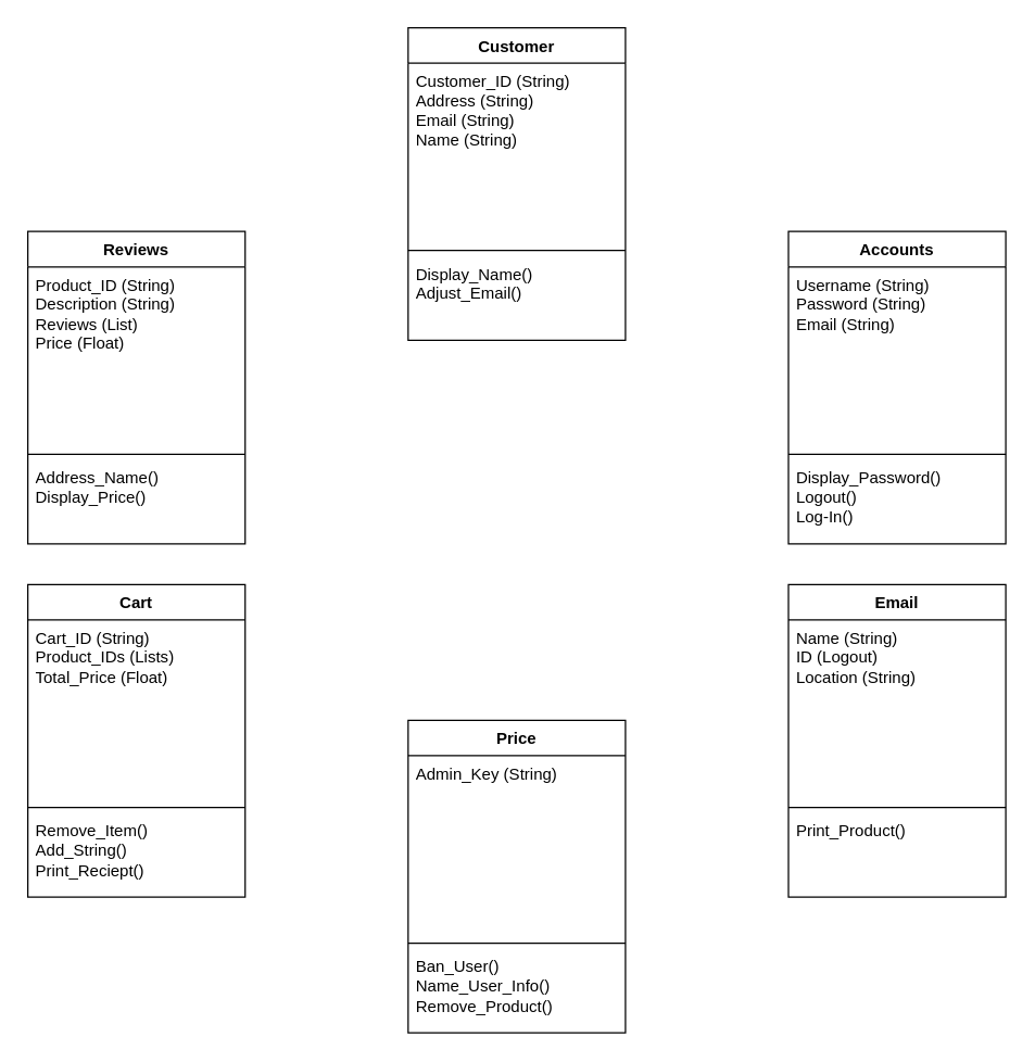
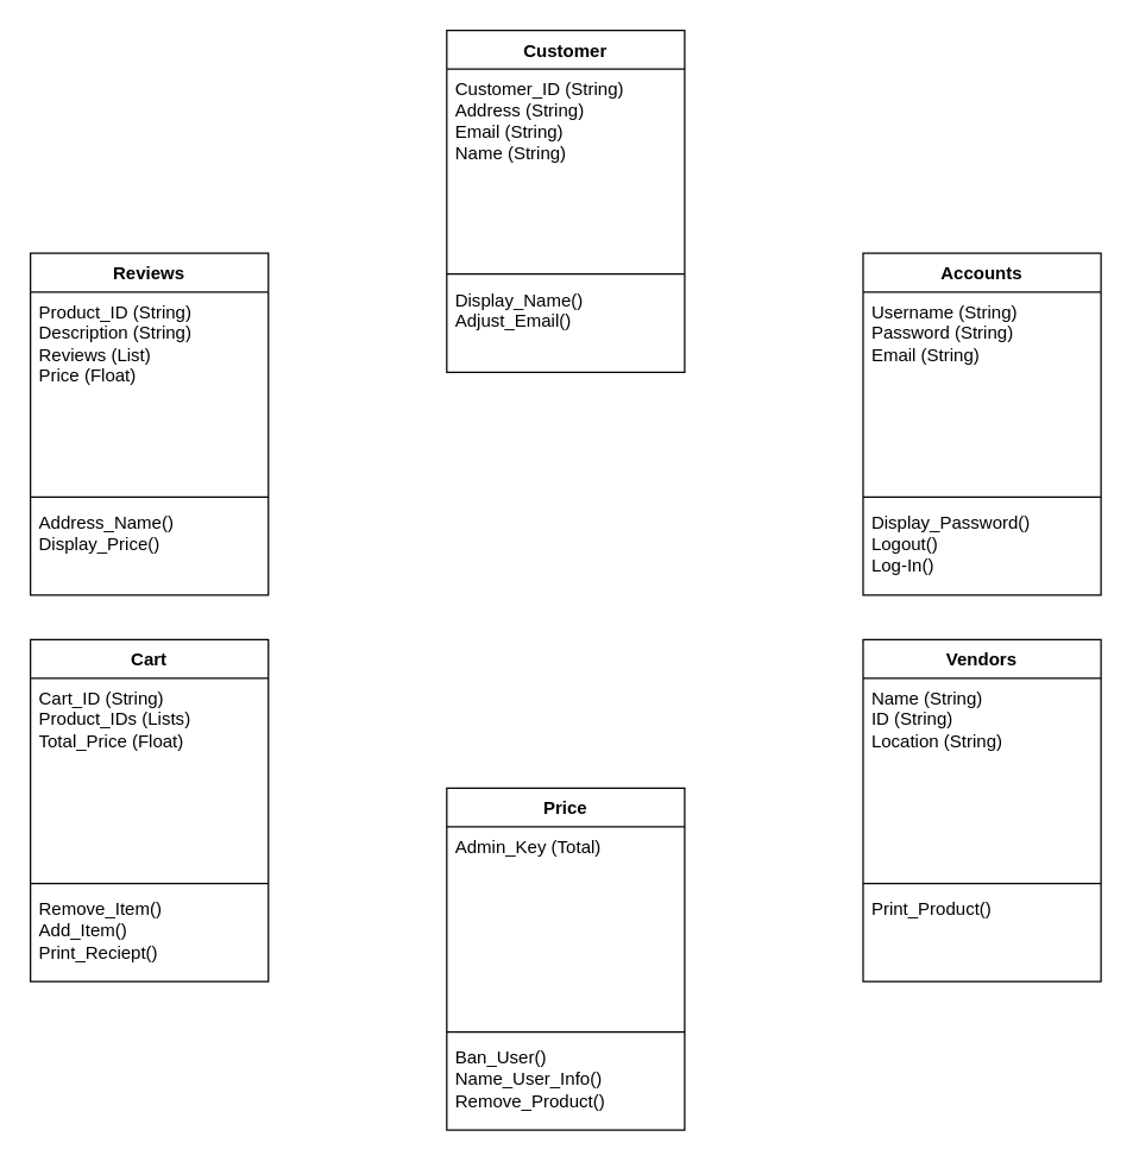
  <mxCell id="0" />
  <mxCell id="1" parent="0" />
  <mxCell id="2" value="Customer" style="swimlane;fontStyle=1;align=center;verticalAlign=top;childLayout=stackLayout;horizontal=1;startSize=26;horizontalStack=0;resizeParent=1;resizeParentMax=0;resizeLast=0;collapsible=1;marginBottom=0;whiteSpace=wrap;html=1;" parent="1" vertex="1"><mxGeometry x="300" y="20" width="160" height="230" as="geometry" /></mxCell>
  <mxCell id="3" value="&lt;div&gt;Customer_ID (String)&lt;/div&gt;&lt;div&gt;Address (String)&lt;/div&gt;&lt;div&gt;Email (String)&lt;/div&gt;&lt;div&gt;Name (String)&lt;/div&gt;&lt;div&gt;&lt;br&gt;&lt;/div&gt;&lt;div&gt;&lt;br&gt;&lt;/div&gt;" style="text;strokeColor=none;fillColor=none;align=left;verticalAlign=top;spacingLeft=4;spacingRight=4;overflow=hidden;rotatable=0;points=[[0,0.5],[1,0.5]];portConstraint=eastwest;whiteSpace=wrap;html=1;" parent="2" vertex="1"><mxGeometry y="26" width="160" height="134" as="geometry" /></mxCell>
  <mxCell id="4" value="" style="line;strokeWidth=1;fillColor=none;align=left;verticalAlign=middle;spacingTop=-1;spacingLeft=3;spacingRight=3;rotatable=0;labelPosition=right;points=[];portConstraint=eastwest;strokeColor=inherit;" parent="2" vertex="1"><mxGeometry y="160" width="160" height="8" as="geometry" /></mxCell>
  <mxCell id="5" value="Display_Name()&lt;div&gt;Adjust_Email()&lt;/div&gt;&lt;div&gt;&lt;br&gt;&lt;/div&gt;" style="text;strokeColor=none;fillColor=none;align=left;verticalAlign=top;spacingLeft=4;spacingRight=4;overflow=hidden;rotatable=0;points=[[0,0.5],[1,0.5]];portConstraint=eastwest;whiteSpace=wrap;html=1;" parent="2" vertex="1"><mxGeometry y="168" width="160" height="62" as="geometry" /></mxCell>
  <mxCell id="6" value="Reviews" style="swimlane;fontStyle=1;align=center;verticalAlign=top;childLayout=stackLayout;horizontal=1;startSize=26;horizontalStack=0;resizeParent=1;resizeParentMax=0;resizeLast=0;collapsible=1;marginBottom=0;whiteSpace=wrap;html=1;" parent="1" vertex="1"><mxGeometry x="20" y="170" width="160" height="230" as="geometry" /></mxCell>
  <mxCell id="7" value="&lt;div&gt;Product_ID (String)&lt;/div&gt;Description (String)&lt;div&gt;Reviews (List)&lt;/div&gt;&lt;div&gt;Price (Float)&lt;/div&gt;&lt;div&gt;&lt;br&gt;&lt;/div&gt;" style="text;strokeColor=none;fillColor=none;align=left;verticalAlign=top;spacingLeft=4;spacingRight=4;overflow=hidden;rotatable=0;points=[[0,0.5],[1,0.5]];portConstraint=eastwest;whiteSpace=wrap;html=1;" parent="6" vertex="1"><mxGeometry y="26" width="160" height="134" as="geometry" /></mxCell>
  <mxCell id="8" value="" style="line;strokeWidth=1;fillColor=none;align=left;verticalAlign=middle;spacingTop=-1;spacingLeft=3;spacingRight=3;rotatable=0;labelPosition=right;points=[];portConstraint=eastwest;strokeColor=inherit;" parent="6" vertex="1"><mxGeometry y="160" width="160" height="8" as="geometry" /></mxCell>
  <mxCell id="9" value="Address_Name()&lt;div&gt;Display_Price()&lt;/div&gt;" style="text;strokeColor=none;fillColor=none;align=left;verticalAlign=top;spacingLeft=4;spacingRight=4;overflow=hidden;rotatable=0;points=[[0,0.5],[1,0.5]];portConstraint=eastwest;whiteSpace=wrap;html=1;" parent="6" vertex="1"><mxGeometry y="168" width="160" height="62" as="geometry" /></mxCell>
- <mxCell id="10" value="Email" style="swimlane;fontStyle=1;align=center;verticalAlign=top;childLayout=stackLayout;horizontal=1;startSize=26;horizontalStack=0;resizeParent=1;resizeParentMax=0;resizeLast=0;collapsible=1;marginBottom=0;whiteSpace=wrap;html=1;" parent="1" vertex="1"><mxGeometry x="580" y="430" width="160" height="230" as="geometry" /></mxCell>
- <mxCell id="11" value="Name (String)&lt;br&gt;ID (Logout)&lt;div&gt;Location (String)&lt;/div&gt;&lt;div&gt;&lt;br&gt;&lt;/div&gt;" style="text;strokeColor=none;fillColor=none;align=left;verticalAlign=top;spacingLeft=4;spacingRight=4;overflow=hidden;rotatable=0;points=[[0,0.5],[1,0.5]];portConstraint=eastwest;whiteSpace=wrap;html=1;" parent="10" vertex="1"><mxGeometry y="26" width="160" height="134" as="geometry" /></mxCell>
+ <mxCell id="10" value="Vendors" style="swimlane;fontStyle=1;align=center;verticalAlign=top;childLayout=stackLayout;horizontal=1;startSize=26;horizontalStack=0;resizeParent=1;resizeParentMax=0;resizeLast=0;collapsible=1;marginBottom=0;whiteSpace=wrap;html=1;" parent="1" vertex="1"><mxGeometry x="580" y="430" width="160" height="230" as="geometry" /></mxCell>
+ <mxCell id="11" value="Name (String)&lt;br&gt;ID (String)&lt;div&gt;Location (String)&lt;/div&gt;&lt;div&gt;&lt;br&gt;&lt;/div&gt;" style="text;strokeColor=none;fillColor=none;align=left;verticalAlign=top;spacingLeft=4;spacingRight=4;overflow=hidden;rotatable=0;points=[[0,0.5],[1,0.5]];portConstraint=eastwest;whiteSpace=wrap;html=1;" parent="10" vertex="1"><mxGeometry y="26" width="160" height="134" as="geometry" /></mxCell>
  <mxCell id="12" value="" style="line;strokeWidth=1;fillColor=none;align=left;verticalAlign=middle;spacingTop=-1;spacingLeft=3;spacingRight=3;rotatable=0;labelPosition=right;points=[];portConstraint=eastwest;strokeColor=inherit;" parent="10" vertex="1"><mxGeometry y="160" width="160" height="8" as="geometry" /></mxCell>
  <mxCell id="13" value="Print_Product()" style="text;strokeColor=none;fillColor=none;align=left;verticalAlign=top;spacingLeft=4;spacingRight=4;overflow=hidden;rotatable=0;points=[[0,0.5],[1,0.5]];portConstraint=eastwest;whiteSpace=wrap;html=1;" parent="10" vertex="1"><mxGeometry y="168" width="160" height="62" as="geometry" /></mxCell>
  <mxCell id="14" value="Accounts" style="swimlane;fontStyle=1;align=center;verticalAlign=top;childLayout=stackLayout;horizontal=1;startSize=26;horizontalStack=0;resizeParent=1;resizeParentMax=0;resizeLast=0;collapsible=1;marginBottom=0;whiteSpace=wrap;html=1;" parent="1" vertex="1"><mxGeometry x="580" y="170" width="160" height="230" as="geometry" /></mxCell>
  <mxCell id="15" value="Username (String)&lt;div&gt;Password (String)&lt;/div&gt;&lt;div&gt;Email (String)&lt;/div&gt;" style="text;strokeColor=none;fillColor=none;align=left;verticalAlign=top;spacingLeft=4;spacingRight=4;overflow=hidden;rotatable=0;points=[[0,0.5],[1,0.5]];portConstraint=eastwest;whiteSpace=wrap;html=1;" parent="14" vertex="1"><mxGeometry y="26" width="160" height="134" as="geometry" /></mxCell>
  <mxCell id="16" value="" style="line;strokeWidth=1;fillColor=none;align=left;verticalAlign=middle;spacingTop=-1;spacingLeft=3;spacingRight=3;rotatable=0;labelPosition=right;points=[];portConstraint=eastwest;strokeColor=inherit;" parent="14" vertex="1"><mxGeometry y="160" width="160" height="8" as="geometry" /></mxCell>
  <mxCell id="17" value="Display_Password()&lt;div&gt;Logout()&lt;/div&gt;&lt;div&gt;Log-In()&lt;/div&gt;" style="text;strokeColor=none;fillColor=none;align=left;verticalAlign=top;spacingLeft=4;spacingRight=4;overflow=hidden;rotatable=0;points=[[0,0.5],[1,0.5]];portConstraint=eastwest;whiteSpace=wrap;html=1;" parent="14" vertex="1"><mxGeometry y="168" width="160" height="62" as="geometry" /></mxCell>
  <mxCell id="18" value="Cart" style="swimlane;fontStyle=1;align=center;verticalAlign=top;childLayout=stackLayout;horizontal=1;startSize=26;horizontalStack=0;resizeParent=1;resizeParentMax=0;resizeLast=0;collapsible=1;marginBottom=0;whiteSpace=wrap;html=1;" parent="1" vertex="1"><mxGeometry x="20" y="430" width="160" height="230" as="geometry" /></mxCell>
  <mxCell id="19" value="&lt;div&gt;Cart_ID (String)&lt;/div&gt;Product_IDs (Lists)&lt;div&gt;Total_Price (Float)&lt;/div&gt;" style="text;strokeColor=none;fillColor=none;align=left;verticalAlign=top;spacingLeft=4;spacingRight=4;overflow=hidden;rotatable=0;points=[[0,0.5],[1,0.5]];portConstraint=eastwest;whiteSpace=wrap;html=1;" parent="18" vertex="1"><mxGeometry y="26" width="160" height="134" as="geometry" /></mxCell>
  <mxCell id="20" value="" style="line;strokeWidth=1;fillColor=none;align=left;verticalAlign=middle;spacingTop=-1;spacingLeft=3;spacingRight=3;rotatable=0;labelPosition=right;points=[];portConstraint=eastwest;strokeColor=inherit;" parent="18" vertex="1"><mxGeometry y="160" width="160" height="8" as="geometry" /></mxCell>
- <mxCell id="21" value="Remove_Item()&lt;div&gt;Add_String()&lt;/div&gt;&lt;div&gt;Print_Reciept()&lt;/div&gt;" style="text;strokeColor=none;fillColor=none;align=left;verticalAlign=top;spacingLeft=4;spacingRight=4;overflow=hidden;rotatable=0;points=[[0,0.5],[1,0.5]];portConstraint=eastwest;whiteSpace=wrap;html=1;" parent="18" vertex="1"><mxGeometry y="168" width="160" height="62" as="geometry" /></mxCell>
+ <mxCell id="21" value="Remove_Item()&lt;div&gt;Add_Item()&lt;/div&gt;&lt;div&gt;Print_Reciept()&lt;/div&gt;" style="text;strokeColor=none;fillColor=none;align=left;verticalAlign=top;spacingLeft=4;spacingRight=4;overflow=hidden;rotatable=0;points=[[0,0.5],[1,0.5]];portConstraint=eastwest;whiteSpace=wrap;html=1;" parent="18" vertex="1"><mxGeometry y="168" width="160" height="62" as="geometry" /></mxCell>
  <mxCell id="22" value="Price" style="swimlane;fontStyle=1;align=center;verticalAlign=top;childLayout=stackLayout;horizontal=1;startSize=26;horizontalStack=0;resizeParent=1;resizeParentMax=0;resizeLast=0;collapsible=1;marginBottom=0;whiteSpace=wrap;html=1;" parent="1" vertex="1"><mxGeometry x="300" y="530" width="160" height="230" as="geometry" /></mxCell>
- <mxCell id="23" value="Admin_Key (String)" style="text;strokeColor=none;fillColor=none;align=left;verticalAlign=top;spacingLeft=4;spacingRight=4;overflow=hidden;rotatable=0;points=[[0,0.5],[1,0.5]];portConstraint=eastwest;whiteSpace=wrap;html=1;" parent="22" vertex="1"><mxGeometry y="26" width="160" height="134" as="geometry" /></mxCell>
+ <mxCell id="23" value="Admin_Key (Total)" style="text;strokeColor=none;fillColor=none;align=left;verticalAlign=top;spacingLeft=4;spacingRight=4;overflow=hidden;rotatable=0;points=[[0,0.5],[1,0.5]];portConstraint=eastwest;whiteSpace=wrap;html=1;" parent="22" vertex="1"><mxGeometry y="26" width="160" height="134" as="geometry" /></mxCell>
  <mxCell id="24" value="" style="line;strokeWidth=1;fillColor=none;align=left;verticalAlign=middle;spacingTop=-1;spacingLeft=3;spacingRight=3;rotatable=0;labelPosition=right;points=[];portConstraint=eastwest;strokeColor=inherit;" parent="22" vertex="1"><mxGeometry y="160" width="160" height="8" as="geometry" /></mxCell>
  <mxCell id="25" value="Ban_User()&lt;div&gt;Name_User_Info()&lt;/div&gt;&lt;div&gt;Remove_Product()&lt;/div&gt;" style="text;strokeColor=none;fillColor=none;align=left;verticalAlign=top;spacingLeft=4;spacingRight=4;overflow=hidden;rotatable=0;points=[[0,0.5],[1,0.5]];portConstraint=eastwest;whiteSpace=wrap;html=1;" parent="22" vertex="1"><mxGeometry y="168" width="160" height="62" as="geometry" /></mxCell>
